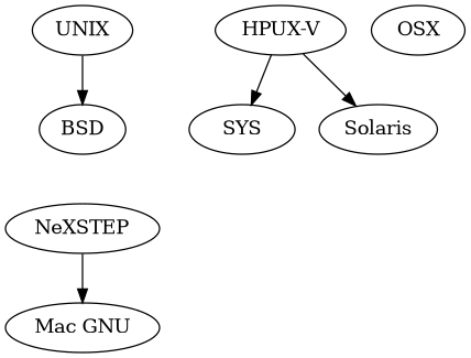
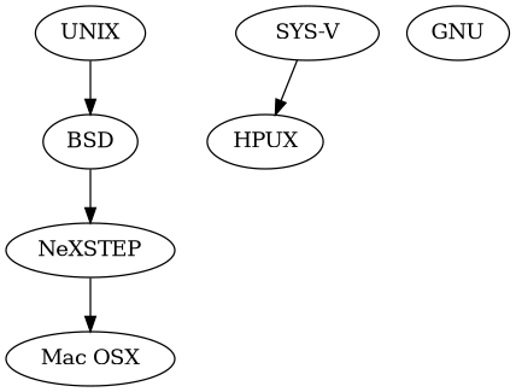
  digraph {
    UNIX
    BSD
    NeXSTEP
-   "SYS-V" [label="HPUX-V"]
-   HPUX [label=SYS]
-   Solaris
-   "Mac OSX" [label="Mac GNU"]
-   GNU [label=OSX]
+   "SYS-V"
+   HPUX
+   "Mac OSX"
+   GNU
    UNIX -> BSD
+   BSD -> NeXSTEP
    NeXSTEP -> "Mac OSX"
    "SYS-V" -> HPUX
-   "SYS-V" -> Solaris
  }
